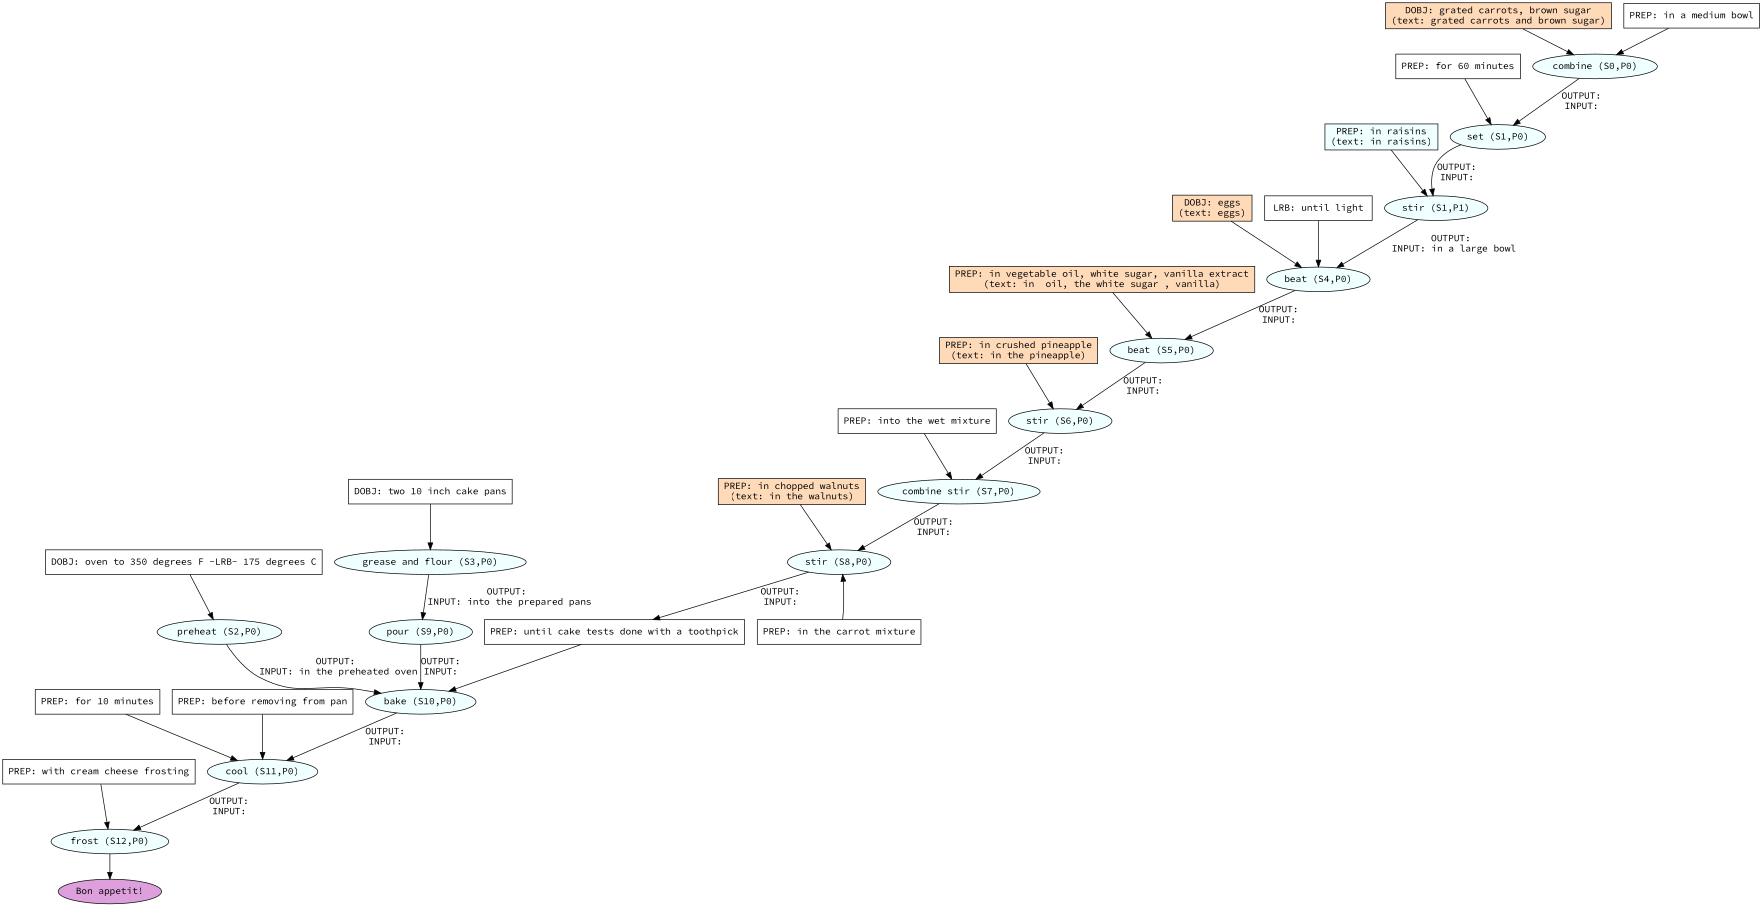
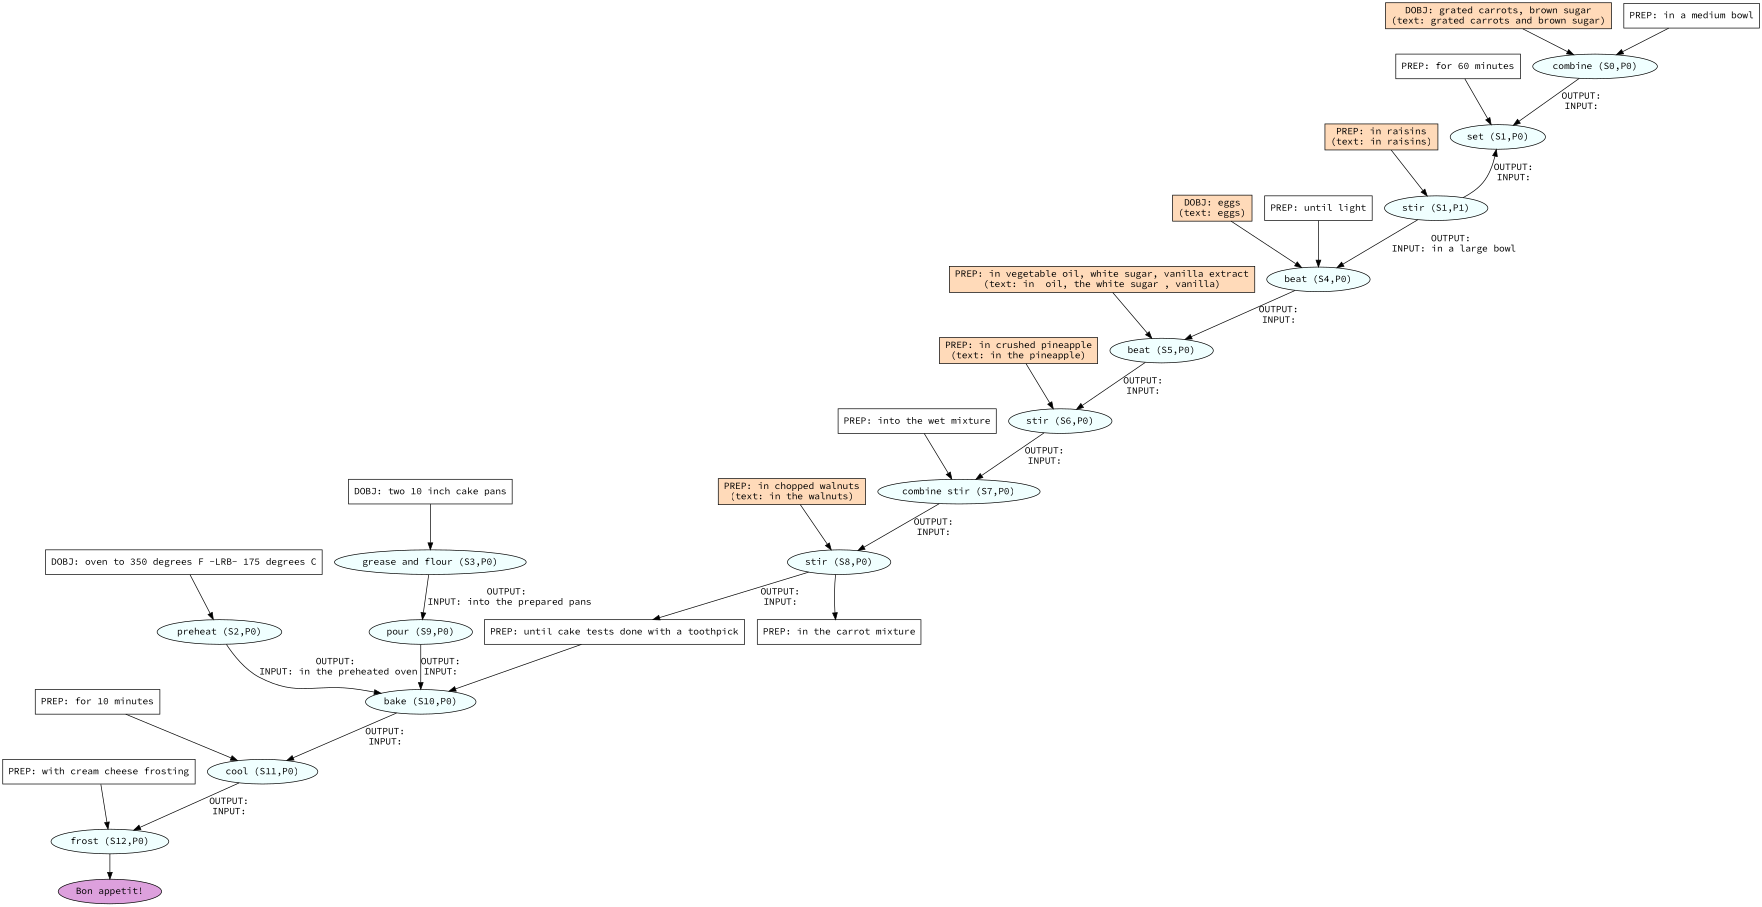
  digraph {
    fontname="Source Code Pro"
    node [fillcolor=azure fontname="Source Code Pro" shape=box style=filled]
    edge [fontname="Source Code Pro"]
    n1 [label="combine (S0,P0)" shape=oval]
    n2 [label="set (S1,P0)" shape=oval]
    n3 [label="stir (S1,P1)" shape=oval]
    n4 [label="beat (S4,P0)" shape=oval]
    n5 [label="beat (S5,P0)" shape=oval]
    n6 [label="preheat (S2,P0)" shape=oval]
    n7 [label="bake (S10,P0)" shape=oval]
    n8 [label="cool (S11,P0)" shape=oval]
    n9 [label="grease and flour (S3,P0)" shape=oval]
    n10 [label="pour (S9,P0)" shape=oval]
    n11 [label="stir (S6,P0)" shape=oval]
    n12 [label="combine stir (S7,P0)" shape=oval]
    n13 [label="stir (S8,P0)" shape=oval]
    n14 [fillcolor=white label="PREP: until cake tests done with a toothpick"]
    n15 [label="frost (S12,P0)" shape=oval]
    n16 [fillcolor=plum label="Bon appetit!" shape=oval]
    n17 [fillcolor=peachpuff label="DOBJ: grated carrots, brown sugar\n(text: grated carrots and brown sugar)"]
    n18 [fillcolor=white label="PREP: in a medium bowl"]
    n19 [fillcolor=white label="DOBJ: oven to 350 degrees F -LRB- 175 degrees C"]
    n20 [fillcolor=white label="DOBJ: two 10 inch cake pans"]
    n21 [fillcolor=white label="PREP: for 60 minutes"]
-   n22 [label="PREP: in raisins\n(text: in raisins)"]
+   n22 [fillcolor=peachpuff label="PREP: in raisins\n(text: in raisins)"]
    n23 [fillcolor=peachpuff label="DOBJ: eggs\n(text: eggs)"]
-   n24 [fillcolor=white label="LRB: until light"]
+   n24 [fillcolor=white label="PREP: until light"]
    n25 [fillcolor=peachpuff label="PREP: in vegetable oil, white sugar, vanilla extract\n(text: in  oil, the white sugar , vanilla)"]
    n26 [fillcolor=peachpuff label="PREP: in crushed pineapple\n(text: in the pineapple)"]
    n27 [fillcolor=white label="PREP: into the wet mixture"]
    n28 [fillcolor=peachpuff label="PREP: in chopped walnuts\n(text: in the walnuts)"]
    n29 [fillcolor=white label="PREP: in the carrot mixture"]
    n30 [fillcolor=white label="PREP: for 10 minutes"]
-   n31 [fillcolor=white label="PREP: before removing from pan"]
    n32 [fillcolor=white label="PREP: with cream cheese frosting"]
    n1 -> n2 [label="OUTPUT: \nINPUT: "]
-   n2 -> n3 [label="OUTPUT: \nINPUT: "]
+   n3 -> n2 [label="OUTPUT: \nINPUT: "]
    n3 -> n4 [label="OUTPUT: \nINPUT: in a large bowl"]
    n4 -> n5 [label="OUTPUT: \nINPUT: "]
    n5 -> n11 [label="OUTPUT: \nINPUT: "]
    n6 -> n7 [label="OUTPUT: \nINPUT: in the preheated oven"]
    n7 -> n8 [label="OUTPUT: \nINPUT: "]
    n8 -> n15 [label="OUTPUT: \nINPUT: "]
    n9 -> n10 [label="OUTPUT: \nINPUT: into the prepared pans"]
    n10 -> n7 [label="OUTPUT: \nINPUT: "]
    n11 -> n12 [label="OUTPUT: \nINPUT: "]
    n12 -> n13 [label="OUTPUT: \nINPUT: "]
    n13 -> n14 [label="OUTPUT: \nINPUT: "]
    n14 -> n7
    n15 -> n16
    n17 -> n1
    n18 -> n1
    n19 -> n6
    n20 -> n9
    n21 -> n2
    n22 -> n3
    n23 -> n4
    n24 -> n4
    n25 -> n5
    n26 -> n11
    n27 -> n12
    n28 -> n13
-   n29 -> n13
+   n13 -> n29
    n30 -> n8
-   n31 -> n8
    n32 -> n15
  }
